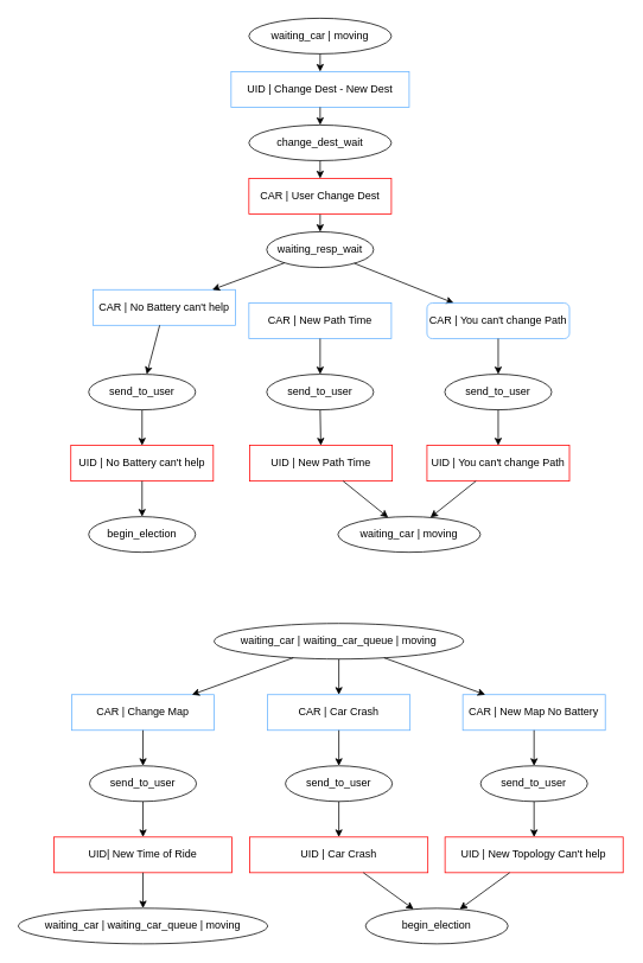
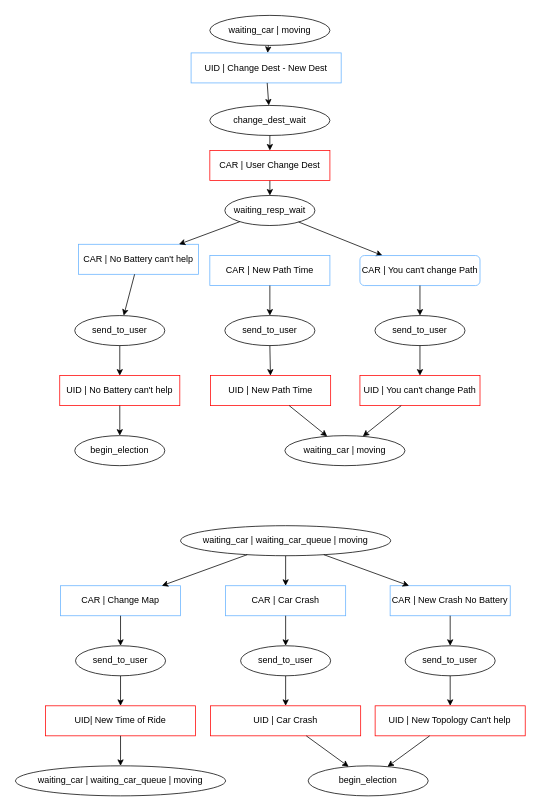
  <mxCell id="0" />
  <mxCell id="1" parent="0" />
  <mxCell id="2" value="CAR | Change Map" style="rounded=0;whiteSpace=wrap;html=1;strokeColor=#66B2FF;fillColor=none;" vertex="1" parent="1"><mxGeometry x="80" y="780" width="160" height="40" as="geometry" /></mxCell>
  <mxCell id="3" value="CAR | Car Crash" style="rounded=0;whiteSpace=wrap;html=1;strokeColor=#66B2FF;fillColor=none;" vertex="1" parent="1"><mxGeometry x="300" y="780" width="160" height="40" as="geometry" /></mxCell>
- <mxCell id="4" value="CAR | New Map No Battery" style="rounded=0;whiteSpace=wrap;html=1;strokeColor=#66B2FF;fillColor=none;" vertex="1" parent="1"><mxGeometry x="519.25" y="780" width="160" height="40" as="geometry" /></mxCell>
+ <mxCell id="4" value="CAR | New Crash No Battery" style="rounded=0;whiteSpace=wrap;html=1;strokeColor=#66B2FF;fillColor=none;" vertex="1" parent="1"><mxGeometry x="519.25" y="780" width="160" height="40" as="geometry" /></mxCell>
  <mxCell id="5" value="waiting_car | waiting_car_queue | moving" style="ellipse;whiteSpace=wrap;html=1;" vertex="1" parent="1"><mxGeometry x="240" y="700" width="280" height="40" as="geometry" /></mxCell>
  <mxCell id="6" value="waiting_car | moving" style="ellipse;whiteSpace=wrap;html=1;" vertex="1" parent="1"><mxGeometry x="279" y="20" width="160" height="40" as="geometry" /></mxCell>
  <mxCell id="7" value="change_dest_wait" style="ellipse;whiteSpace=wrap;html=1;strokeColor=#000000;fillColor=#ffffff;" vertex="1" parent="1"><mxGeometry x="279" y="140" width="160" height="40" as="geometry" /></mxCell>
  <mxCell id="8" value="" style="endArrow=classic;html=1;" edge="1" parent="1" source="11" target="10"><mxGeometry width="50" height="50" relative="1" as="geometry"><mxPoint x="-330" y="662.28" as="sourcePoint" /><mxPoint x="-410" y="664.78" as="targetPoint" /></mxGeometry></mxCell>
  <mxCell id="9" value="" style="endArrow=classic;html=1;" edge="1" parent="1" source="7" target="11"><mxGeometry width="50" height="50" relative="1" as="geometry"><mxPoint x="-170" y="659.78" as="sourcePoint" /><mxPoint x="-220" y="656.857" as="targetPoint" /></mxGeometry></mxCell>
  <mxCell id="10" value="waiting_resp_wait" style="ellipse;whiteSpace=wrap;html=1;strokeColor=#000000;" vertex="1" parent="1"><mxGeometry x="299" y="260" width="120" height="40" as="geometry" /></mxCell>
  <mxCell id="11" value="CAR | User Change Dest" style="rounded=0;whiteSpace=wrap;html=1;fillColor=none;strokeColor=#FF0000;" vertex="1" parent="1"><mxGeometry x="279" y="200" width="160" height="40" as="geometry" /></mxCell>
  <mxCell id="12" value="" style="endArrow=classic;html=1;" edge="1" parent="1" source="10" target="23"><mxGeometry width="50" height="50" relative="1" as="geometry"><mxPoint x="-195" y="614.78" as="sourcePoint" /><mxPoint x="531.5" y="351.726" as="targetPoint" /></mxGeometry></mxCell>
  <mxCell id="13" value="UID | No Battery can't help" style="rounded=0;whiteSpace=wrap;html=1;strokeColor=#FF0000;fillColor=none;" vertex="1" parent="1"><mxGeometry x="79" y="500" width="160" height="40" as="geometry" /></mxCell>
  <mxCell id="14" value="UID | New Path Time" style="rounded=0;whiteSpace=wrap;html=1;strokeColor=#FF0000;fillColor=none;" vertex="1" parent="1"><mxGeometry x="280" y="500" width="160" height="40" as="geometry" /></mxCell>
  <mxCell id="15" value="UID | You can't change Path" style="rounded=0;whiteSpace=wrap;html=1;strokeColor=#FF0000;fillColor=none;" vertex="1" parent="1"><mxGeometry x="479" y="500" width="160" height="40" as="geometry" /></mxCell>
- <mxCell id="16" value="UID | Change Dest - New Dest" style="rounded=0;whiteSpace=wrap;html=1;strokeColor=#66B2FF;fillColor=none;" vertex="1" parent="1"><mxGeometry x="259" y="80" width="200" height="40" as="geometry" /></mxCell>
+ <mxCell id="16" value="UID | Change Dest - New Dest" style="rounded=0;whiteSpace=wrap;html=1;strokeColor=#66B2FF;fillColor=none;" vertex="1" parent="1"><mxGeometry x="254" y="70" width="200" height="40" as="geometry" /></mxCell>
  <mxCell id="17" value="" style="endArrow=classic;html=1;" edge="1" parent="1" source="6" target="16"><mxGeometry width="50" height="50" relative="1" as="geometry"><mxPoint x="681.5" y="330" as="sourcePoint" /><mxPoint x="791.5" y="400" as="targetPoint" /></mxGeometry></mxCell>
  <mxCell id="18" value="send_to_user" style="ellipse;whiteSpace=wrap;html=1;" vertex="1" parent="1"><mxGeometry x="99" y="420" width="120" height="40" as="geometry" /></mxCell>
  <mxCell id="19" value="" style="endArrow=classic;html=1;" edge="1" parent="1" source="16" target="7"><mxGeometry width="50" height="50" relative="1" as="geometry"><mxPoint x="761.5" y="500" as="sourcePoint" /><mxPoint x="811.5" y="450" as="targetPoint" /></mxGeometry></mxCell>
  <mxCell id="20" value="" style="endArrow=classic;html=1;" edge="1" parent="1" source="18" target="13"><mxGeometry width="50" height="50" relative="1" as="geometry"><mxPoint x="751.5" y="170" as="sourcePoint" /><mxPoint x="588.479" y="590" as="targetPoint" /></mxGeometry></mxCell>
  <mxCell id="21" value="CAR | No Battery can't help" style="rounded=0;whiteSpace=wrap;html=1;strokeColor=#66B2FF;fillColor=none;" vertex="1" parent="1"><mxGeometry x="104" y="325" width="160" height="40" as="geometry" /></mxCell>
  <mxCell id="22" value="CAR | New Path Time" style="rounded=0;whiteSpace=wrap;html=1;strokeColor=#66B2FF;fillColor=none;" vertex="1" parent="1"><mxGeometry x="279" y="340" width="160" height="40" as="geometry" /></mxCell>
  <mxCell id="23" value="CAR | You can't change Path" style="whiteSpace=wrap;html=1;strokeColor=#66B2FF;fillColor=none;rounded=1;" vertex="1" parent="1"><mxGeometry x="479" y="340" width="160" height="40" as="geometry" /></mxCell>
  <mxCell id="24" value="send_to_user" style="ellipse;whiteSpace=wrap;html=1;" vertex="1" parent="1"><mxGeometry x="299" y="420" width="120" height="40" as="geometry" /></mxCell>
  <mxCell id="25" value="send_to_user" style="ellipse;whiteSpace=wrap;html=1;" vertex="1" parent="1"><mxGeometry x="499" y="420" width="120" height="40" as="geometry" /></mxCell>
  <mxCell id="26" value="" style="endArrow=classic;html=1;" edge="1" parent="1" source="21" target="18"><mxGeometry width="50" height="50" relative="1" as="geometry"><mxPoint x="199" y="320" as="sourcePoint" /><mxPoint x="249" y="270" as="targetPoint" /></mxGeometry></mxCell>
  <mxCell id="27" value="" style="endArrow=classic;html=1;" edge="1" parent="1" source="10" target="21"><mxGeometry width="50" height="50" relative="1" as="geometry"><mxPoint x="149" y="310" as="sourcePoint" /><mxPoint x="199" y="260" as="targetPoint" /></mxGeometry></mxCell>
  <mxCell id="28" value="" style="endArrow=classic;html=1;" edge="1" parent="1" source="22" target="24"><mxGeometry width="50" height="50" relative="1" as="geometry"><mxPoint x="519" y="620" as="sourcePoint" /><mxPoint x="569" y="570" as="targetPoint" /></mxGeometry></mxCell>
  <mxCell id="29" value="" style="endArrow=classic;html=1;" edge="1" parent="1" source="24" target="14"><mxGeometry width="50" height="50" relative="1" as="geometry"><mxPoint x="479" y="650" as="sourcePoint" /><mxPoint x="529" y="600" as="targetPoint" /></mxGeometry></mxCell>
  <mxCell id="30" value="" style="endArrow=classic;html=1;" edge="1" parent="1" source="23" target="25"><mxGeometry width="50" height="50" relative="1" as="geometry"><mxPoint x="809" y="450" as="sourcePoint" /><mxPoint x="859" y="400" as="targetPoint" /></mxGeometry></mxCell>
  <mxCell id="31" value="" style="endArrow=classic;html=1;" edge="1" parent="1" source="25" target="15"><mxGeometry width="50" height="50" relative="1" as="geometry"><mxPoint x="779" y="480" as="sourcePoint" /><mxPoint x="829" y="430" as="targetPoint" /></mxGeometry></mxCell>
  <mxCell id="32" value="waiting_car | moving" style="ellipse;whiteSpace=wrap;html=1;" vertex="1" parent="1"><mxGeometry x="379" y="580" width="160" height="40" as="geometry" /></mxCell>
  <mxCell id="33" value="" style="endArrow=classic;html=1;" edge="1" parent="1" source="14" target="32"><mxGeometry width="50" height="50" relative="1" as="geometry"><mxPoint x="349" y="650" as="sourcePoint" /><mxPoint x="399" y="600" as="targetPoint" /></mxGeometry></mxCell>
  <mxCell id="34" value="" style="endArrow=classic;html=1;" edge="1" parent="1" source="15" target="32"><mxGeometry width="50" height="50" relative="1" as="geometry"><mxPoint x="689" y="620" as="sourcePoint" /><mxPoint x="739" y="570" as="targetPoint" /></mxGeometry></mxCell>
  <mxCell id="35" value="begin_election" style="ellipse;whiteSpace=wrap;html=1;" vertex="1" parent="1"><mxGeometry x="99" y="580" width="120" height="40" as="geometry" /></mxCell>
  <mxCell id="36" value="" style="endArrow=classic;html=1;" edge="1" parent="1" source="13" target="35"><mxGeometry width="50" height="50" relative="1" as="geometry"><mxPoint x="279" y="630" as="sourcePoint" /><mxPoint x="329" y="580" as="targetPoint" /></mxGeometry></mxCell>
  <mxCell id="37" value="" style="endArrow=classic;html=1;" edge="1" parent="1" source="2" target="41"><mxGeometry width="50" height="50" relative="1" as="geometry"><mxPoint x="100" y="810" as="sourcePoint" /><mxPoint x="163" y="920" as="targetPoint" /></mxGeometry></mxCell>
  <mxCell id="38" value="UID| New Time of Ride" style="rounded=0;whiteSpace=wrap;html=1;strokeColor=#FF0000;fillColor=none;" vertex="1" parent="1"><mxGeometry x="60" y="940" width="200" height="40" as="geometry" /></mxCell>
  <mxCell id="39" value="UID | Car Crash" style="rounded=0;whiteSpace=wrap;html=1;strokeColor=#FF0000;fillColor=none;" vertex="1" parent="1"><mxGeometry x="280" y="940" width="200" height="40" as="geometry" /></mxCell>
  <mxCell id="40" value="UID | New Topology Can't help" style="rounded=0;whiteSpace=wrap;html=1;strokeColor=#FF0000;fillColor=none;" vertex="1" parent="1"><mxGeometry x="499.25" y="940" width="200" height="40" as="geometry" /></mxCell>
  <mxCell id="41" value="send_to_user" style="ellipse;whiteSpace=wrap;html=1;" vertex="1" parent="1"><mxGeometry x="100" y="860" width="120" height="40" as="geometry" /></mxCell>
  <mxCell id="42" value="" style="endArrow=classic;html=1;" edge="1" parent="1" source="41" target="38"><mxGeometry width="50" height="50" relative="1" as="geometry"><mxPoint x="732.5" y="745" as="sourcePoint" /><mxPoint x="569.479" y="1165" as="targetPoint" /></mxGeometry></mxCell>
  <mxCell id="43" value="send_to_user" style="ellipse;whiteSpace=wrap;html=1;" vertex="1" parent="1"><mxGeometry x="320" y="860" width="120" height="40" as="geometry" /></mxCell>
  <mxCell id="44" value="send_to_user" style="ellipse;whiteSpace=wrap;html=1;" vertex="1" parent="1"><mxGeometry x="539.25" y="860" width="120" height="40" as="geometry" /></mxCell>
  <mxCell id="45" value="" style="endArrow=classic;html=1;" edge="1" parent="1" source="43" target="39"><mxGeometry width="50" height="50" relative="1" as="geometry"><mxPoint x="460" y="1225" as="sourcePoint" /><mxPoint x="510" y="1175" as="targetPoint" /></mxGeometry></mxCell>
  <mxCell id="46" value="" style="endArrow=classic;html=1;" edge="1" parent="1" source="44" target="40"><mxGeometry width="50" height="50" relative="1" as="geometry"><mxPoint x="760" y="1055" as="sourcePoint" /><mxPoint x="810" y="1005" as="targetPoint" /></mxGeometry></mxCell>
  <mxCell id="47" value="begin_election" style="ellipse;whiteSpace=wrap;html=1;" vertex="1" parent="1"><mxGeometry x="410" y="1020" width="160" height="40" as="geometry" /></mxCell>
  <mxCell id="48" value="" style="endArrow=classic;html=1;" edge="1" parent="1" source="39" target="47"><mxGeometry width="50" height="50" relative="1" as="geometry"><mxPoint x="330" y="1185" as="sourcePoint" /><mxPoint x="380" y="1135" as="targetPoint" /></mxGeometry></mxCell>
  <mxCell id="49" value="" style="endArrow=classic;html=1;" edge="1" parent="1" source="40" target="47"><mxGeometry width="50" height="50" relative="1" as="geometry"><mxPoint x="670" y="1155" as="sourcePoint" /><mxPoint x="720" y="1105" as="targetPoint" /></mxGeometry></mxCell>
  <mxCell id="50" value="waiting_car | waiting_car_queue | moving" style="ellipse;whiteSpace=wrap;html=1;" vertex="1" parent="1"><mxGeometry x="20" y="1020" width="280" height="40" as="geometry" /></mxCell>
  <mxCell id="51" value="" style="endArrow=classic;html=1;" edge="1" parent="1" source="38" target="50"><mxGeometry width="50" height="50" relative="1" as="geometry"><mxPoint x="260" y="1165" as="sourcePoint" /><mxPoint x="310" y="1115" as="targetPoint" /></mxGeometry></mxCell>
  <mxCell id="52" value="" style="endArrow=classic;html=1;" edge="1" parent="1" source="3" target="43"><mxGeometry width="50" height="50" relative="1" as="geometry"><mxPoint x="436" y="950" as="sourcePoint" /><mxPoint x="486" y="900" as="targetPoint" /></mxGeometry></mxCell>
  <mxCell id="53" value="" style="endArrow=classic;html=1;" edge="1" parent="1" source="4" target="44"><mxGeometry width="50" height="50" relative="1" as="geometry"><mxPoint x="586" y="990" as="sourcePoint" /><mxPoint x="636" y="940" as="targetPoint" /></mxGeometry></mxCell>
  <mxCell id="54" value="" style="endArrow=classic;html=1;" edge="1" parent="1" source="5" target="2"><mxGeometry width="50" height="50" relative="1" as="geometry"><mxPoint x="116" y="790" as="sourcePoint" /><mxPoint x="166" y="740" as="targetPoint" /></mxGeometry></mxCell>
  <mxCell id="55" value="" style="endArrow=classic;html=1;" edge="1" parent="1" source="5" target="3"><mxGeometry width="50" height="50" relative="1" as="geometry"><mxPoint x="516" y="790" as="sourcePoint" /><mxPoint x="566" y="740" as="targetPoint" /></mxGeometry></mxCell>
  <mxCell id="56" value="" style="endArrow=classic;html=1;" edge="1" parent="1" source="5" target="4"><mxGeometry width="50" height="50" relative="1" as="geometry"><mxPoint x="606" y="820" as="sourcePoint" /><mxPoint x="656" y="770" as="targetPoint" /></mxGeometry></mxCell>
